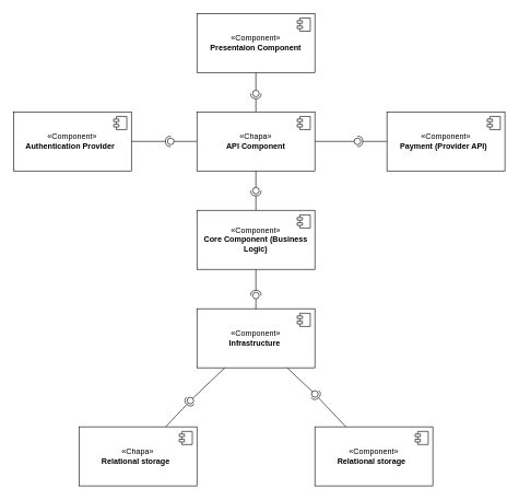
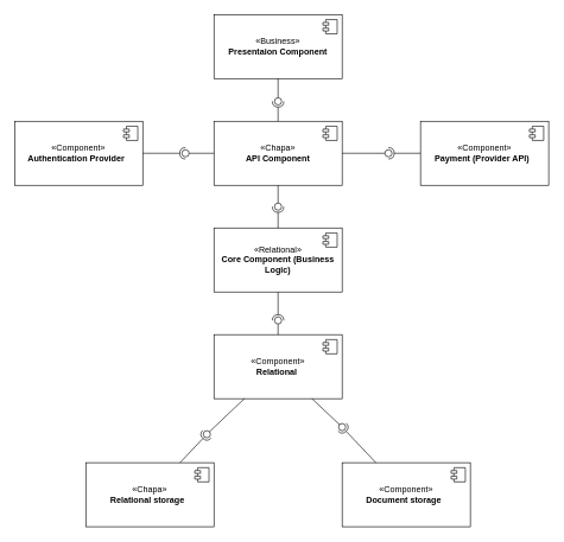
  <mxCell id="0" />
  <mxCell id="1" parent="0" />
- <mxCell id="2" value="«Component»&lt;br&gt;&lt;b&gt;Presentaion Component&lt;/b&gt;" style="html=1;dropTarget=0;whiteSpace=wrap;" vertex="1" parent="1"><mxGeometry x="300" y="20" width="180" height="90" as="geometry" /></mxCell>
+ <mxCell id="2" value="«Business»&lt;br&gt;&lt;b&gt;Presentaion Component&lt;/b&gt;" style="html=1;dropTarget=0;whiteSpace=wrap;" vertex="1" parent="1"><mxGeometry x="300" y="20" width="180" height="90" as="geometry" /></mxCell>
  <mxCell id="3" value="" style="shape=module;jettyWidth=8;jettyHeight=4;" vertex="1" parent="2"><mxGeometry x="1" width="20" height="20" relative="1" as="geometry"><mxPoint x="-27" y="7" as="offset" /></mxGeometry></mxCell>
  <mxCell id="4" value="«Chapa»&lt;br&gt;&lt;b&gt;API&amp;nbsp;&lt;/b&gt;&lt;b style=&quot;background-color: transparent; color: light-dark(rgb(0, 0, 0), rgb(255, 255, 255));&quot;&gt;Component&lt;/b&gt;" style="html=1;dropTarget=0;whiteSpace=wrap;" vertex="1" parent="1"><mxGeometry x="300" y="170" width="180" height="90" as="geometry" /></mxCell>
  <mxCell id="5" value="" style="shape=module;jettyWidth=8;jettyHeight=4;" vertex="1" parent="4"><mxGeometry x="1" width="20" height="20" relative="1" as="geometry"><mxPoint x="-27" y="7" as="offset" /></mxGeometry></mxCell>
- <mxCell id="6" value="«Component»&lt;br&gt;&lt;b&gt;Core Component (Business Logic)&lt;/b&gt;" style="html=1;dropTarget=0;whiteSpace=wrap;" vertex="1" parent="1"><mxGeometry x="300" y="320" width="180" height="90" as="geometry" /></mxCell>
+ <mxCell id="6" value="«Relational»&lt;br&gt;&lt;b&gt;Core Component (Business Logic)&lt;/b&gt;" style="html=1;dropTarget=0;whiteSpace=wrap;" vertex="1" parent="1"><mxGeometry x="300" y="320" width="180" height="90" as="geometry" /></mxCell>
  <mxCell id="7" value="" style="shape=module;jettyWidth=8;jettyHeight=4;" vertex="1" parent="6"><mxGeometry x="1" width="20" height="20" relative="1" as="geometry"><mxPoint x="-27" y="7" as="offset" /></mxGeometry></mxCell>
- <mxCell id="8" value="«Component»&lt;br&gt;&lt;b&gt;Infrastructure&amp;nbsp;&lt;/b&gt;" style="html=1;dropTarget=0;whiteSpace=wrap;" vertex="1" parent="1"><mxGeometry x="300" y="470" width="180" height="90" as="geometry" /></mxCell>
+ <mxCell id="8" value="«Component»&lt;br&gt;&lt;b&gt;Relational&amp;nbsp;&lt;/b&gt;" style="html=1;dropTarget=0;whiteSpace=wrap;" vertex="1" parent="1"><mxGeometry x="300" y="470" width="180" height="90" as="geometry" /></mxCell>
  <mxCell id="9" value="" style="shape=module;jettyWidth=8;jettyHeight=4;" vertex="1" parent="8"><mxGeometry x="1" width="20" height="20" relative="1" as="geometry"><mxPoint x="-27" y="7" as="offset" /></mxGeometry></mxCell>
  <mxCell id="10" value="«Chapa»&lt;br&gt;&lt;b&gt;Relational storage&amp;nbsp;&amp;nbsp;&lt;/b&gt;" style="html=1;dropTarget=0;whiteSpace=wrap;" vertex="1" parent="1"><mxGeometry x="120" y="650" width="180" height="90" as="geometry" /></mxCell>
  <mxCell id="11" value="" style="shape=module;jettyWidth=8;jettyHeight=4;" vertex="1" parent="10"><mxGeometry x="1" width="20" height="20" relative="1" as="geometry"><mxPoint x="-27" y="7" as="offset" /></mxGeometry></mxCell>
- <mxCell id="12" value="«Component»&lt;br&gt;&lt;b&gt;Relational storage&amp;nbsp;&amp;nbsp;&lt;/b&gt;" style="html=1;dropTarget=0;whiteSpace=wrap;" vertex="1" parent="1"><mxGeometry x="480" y="650" width="180" height="90" as="geometry" /></mxCell>
+ <mxCell id="12" value="«Component»&lt;br&gt;&lt;b&gt;Document storage&amp;nbsp;&amp;nbsp;&lt;/b&gt;" style="html=1;dropTarget=0;whiteSpace=wrap;" vertex="1" parent="1"><mxGeometry x="480" y="650" width="180" height="90" as="geometry" /></mxCell>
  <mxCell id="13" value="" style="shape=module;jettyWidth=8;jettyHeight=4;" vertex="1" parent="12"><mxGeometry x="1" width="20" height="20" relative="1" as="geometry"><mxPoint x="-27" y="7" as="offset" /></mxGeometry></mxCell>
  <mxCell id="14" value="«Component»&lt;br&gt;&lt;b&gt;Payment (Provider API)&amp;nbsp;&amp;nbsp;&lt;/b&gt;" style="html=1;dropTarget=0;whiteSpace=wrap;" vertex="1" parent="1"><mxGeometry x="590" y="170" width="180" height="90" as="geometry" /></mxCell>
  <mxCell id="15" value="" style="shape=module;jettyWidth=8;jettyHeight=4;" vertex="1" parent="14"><mxGeometry x="1" width="20" height="20" relative="1" as="geometry"><mxPoint x="-27" y="7" as="offset" /></mxGeometry></mxCell>
  <mxCell id="16" value="«Component»&lt;br&gt;&lt;b&gt;Authentication Provider&lt;/b&gt;&lt;b style=&quot;background-color: transparent; color: light-dark(rgb(0, 0, 0), rgb(255, 255, 255));&quot;&gt;&amp;nbsp;&amp;nbsp;&lt;/b&gt;" style="html=1;dropTarget=0;whiteSpace=wrap;" vertex="1" parent="1"><mxGeometry x="20" y="170" width="180" height="90" as="geometry" /></mxCell>
  <mxCell id="17" value="" style="shape=module;jettyWidth=8;jettyHeight=4;" vertex="1" parent="16"><mxGeometry x="1" width="20" height="20" relative="1" as="geometry"><mxPoint x="-27" y="7" as="offset" /></mxGeometry></mxCell>
  <mxCell id="18" value="" style="rounded=0;orthogonalLoop=1;jettySize=auto;html=1;endArrow=halfCircle;endFill=0;endSize=6;strokeWidth=1;sketch=0;" edge="1" target="20" parent="1" source="4"><mxGeometry relative="1" as="geometry"><mxPoint x="410" y="143" as="sourcePoint" /></mxGeometry></mxCell>
  <mxCell id="19" value="" style="rounded=0;orthogonalLoop=1;jettySize=auto;html=1;endArrow=oval;endFill=0;sketch=0;sourcePerimeterSpacing=0;targetPerimeterSpacing=0;endSize=10;" edge="1" target="20" parent="1" source="2"><mxGeometry relative="1" as="geometry"><mxPoint x="370" y="143" as="sourcePoint" /></mxGeometry></mxCell>
  <mxCell id="20" value="" style="ellipse;whiteSpace=wrap;html=1;align=center;aspect=fixed;fillColor=none;strokeColor=none;resizable=0;perimeter=centerPerimeter;rotatable=0;allowArrows=0;points=[];outlineConnect=1;flipV=1;" vertex="1" parent="1"><mxGeometry x="385" y="137" width="10" height="10" as="geometry" /></mxCell>
  <mxCell id="21" value="" style="rounded=0;orthogonalLoop=1;jettySize=auto;html=1;endArrow=halfCircle;endFill=0;endSize=6;strokeWidth=1;sketch=0;" edge="1" parent="1" source="16"><mxGeometry relative="1" as="geometry"><mxPoint x="265" y="205" as="sourcePoint" /><mxPoint x="260" y="215" as="targetPoint" /></mxGeometry></mxCell>
  <mxCell id="22" value="" style="rounded=0;orthogonalLoop=1;jettySize=auto;html=1;endArrow=oval;endFill=0;sketch=0;sourcePerimeterSpacing=0;targetPerimeterSpacing=0;endSize=10;" edge="1" parent="1" source="4"><mxGeometry relative="1" as="geometry"><mxPoint x="245" y="230" as="sourcePoint" /><mxPoint x="260" y="215" as="targetPoint" /></mxGeometry></mxCell>
  <mxCell id="23" value="" style="ellipse;whiteSpace=wrap;html=1;align=center;aspect=fixed;fillColor=none;strokeColor=none;resizable=0;perimeter=centerPerimeter;rotatable=0;allowArrows=0;points=[];outlineConnect=1;" vertex="1" parent="1"><mxGeometry x="240" y="200" width="10" height="10" as="geometry" /></mxCell>
  <mxCell id="24" value="" style="rounded=0;orthogonalLoop=1;jettySize=auto;html=1;endArrow=halfCircle;endFill=0;endSize=6;strokeWidth=1;sketch=0;" edge="1" parent="1" target="26" source="14"><mxGeometry relative="1" as="geometry"><mxPoint x="565" y="215" as="sourcePoint" /></mxGeometry></mxCell>
  <mxCell id="25" value="" style="rounded=0;orthogonalLoop=1;jettySize=auto;html=1;endArrow=oval;endFill=0;sketch=0;sourcePerimeterSpacing=0;targetPerimeterSpacing=0;endSize=10;" edge="1" parent="1" target="26" source="4"><mxGeometry relative="1" as="geometry"><mxPoint x="525" y="215" as="sourcePoint" /></mxGeometry></mxCell>
  <mxCell id="26" value="" style="ellipse;whiteSpace=wrap;html=1;align=center;aspect=fixed;fillColor=none;strokeColor=none;resizable=0;perimeter=centerPerimeter;rotatable=0;allowArrows=0;points=[];outlineConnect=1;" vertex="1" parent="1"><mxGeometry x="540" y="210" width="10" height="10" as="geometry" /></mxCell>
  <mxCell id="27" value="" style="rounded=0;orthogonalLoop=1;jettySize=auto;html=1;endArrow=halfCircle;endFill=0;endSize=6;strokeWidth=1;sketch=0;" edge="1" parent="1" source="6"><mxGeometry relative="1" as="geometry"><mxPoint x="410" y="340" as="sourcePoint" /><mxPoint x="390" y="290" as="targetPoint" /></mxGeometry></mxCell>
  <mxCell id="28" value="" style="rounded=0;orthogonalLoop=1;jettySize=auto;html=1;endArrow=oval;endFill=0;sketch=0;sourcePerimeterSpacing=0;targetPerimeterSpacing=0;endSize=10;" edge="1" parent="1" source="4"><mxGeometry relative="1" as="geometry"><mxPoint x="410" y="280" as="sourcePoint" /><mxPoint x="390" y="290" as="targetPoint" /></mxGeometry></mxCell>
  <mxCell id="29" value="" style="rounded=0;orthogonalLoop=1;jettySize=auto;html=1;endArrow=halfCircle;endFill=0;endSize=6;strokeWidth=1;sketch=0;" edge="1" parent="1" source="6"><mxGeometry relative="1" as="geometry"><mxPoint x="440" y="430" as="sourcePoint" /><mxPoint x="390" y="450" as="targetPoint" /></mxGeometry></mxCell>
  <mxCell id="30" value="" style="rounded=0;orthogonalLoop=1;jettySize=auto;html=1;endArrow=oval;endFill=0;sketch=0;sourcePerimeterSpacing=0;targetPerimeterSpacing=0;endSize=10;" edge="1" parent="1" source="8"><mxGeometry relative="1" as="geometry"><mxPoint x="340" y="440" as="sourcePoint" /><mxPoint x="390" y="450" as="targetPoint" /></mxGeometry></mxCell>
  <mxCell id="31" value="" style="rounded=0;orthogonalLoop=1;jettySize=auto;html=1;endArrow=halfCircle;endFill=0;endSize=6;strokeWidth=1;sketch=0;" edge="1" parent="1" source="10"><mxGeometry relative="1" as="geometry"><mxPoint x="220" y="600" as="sourcePoint" /><mxPoint x="290" y="610" as="targetPoint" /></mxGeometry></mxCell>
  <mxCell id="32" value="" style="rounded=0;orthogonalLoop=1;jettySize=auto;html=1;endArrow=oval;endFill=0;sketch=0;sourcePerimeterSpacing=0;targetPerimeterSpacing=0;endSize=10;" edge="1" parent="1" source="8"><mxGeometry relative="1" as="geometry"><mxPoint x="340" y="610" as="sourcePoint" /><mxPoint x="290" y="610" as="targetPoint" /></mxGeometry></mxCell>
  <mxCell id="33" value="" style="rounded=0;orthogonalLoop=1;jettySize=auto;html=1;endArrow=oval;endFill=0;sketch=0;sourcePerimeterSpacing=0;targetPerimeterSpacing=0;endSize=10;" edge="1" parent="1" source="8"><mxGeometry relative="1" as="geometry"><mxPoint x="420" y="590" as="sourcePoint" /><mxPoint x="480" y="600" as="targetPoint" /></mxGeometry></mxCell>
  <mxCell id="34" value="" style="rounded=0;orthogonalLoop=1;jettySize=auto;html=1;endArrow=halfCircle;endFill=0;endSize=6;strokeWidth=1;sketch=0;" edge="1" parent="1" source="12"><mxGeometry relative="1" as="geometry"><mxPoint x="268" y="660" as="sourcePoint" /><mxPoint x="480" y="600" as="targetPoint" /></mxGeometry></mxCell>
